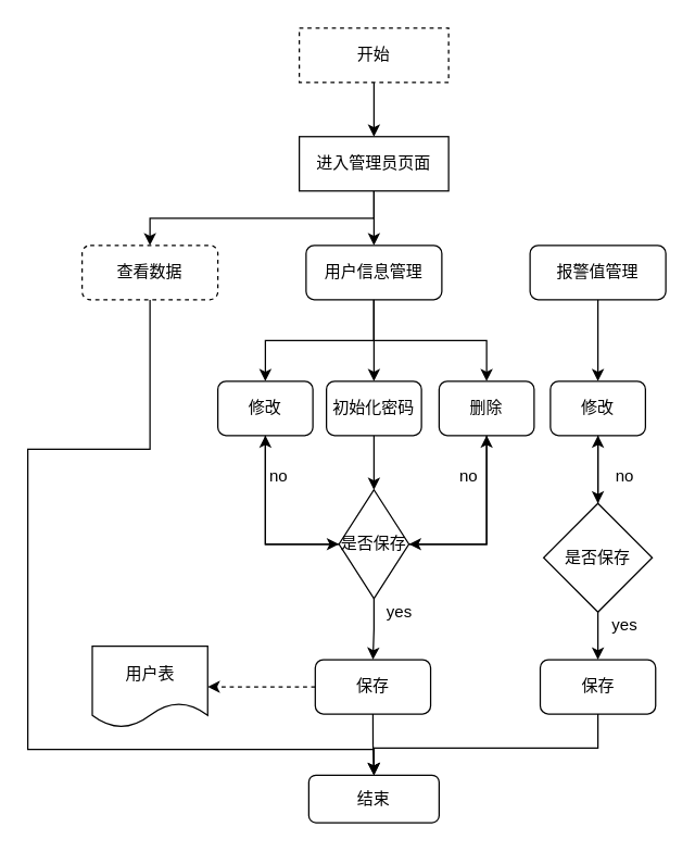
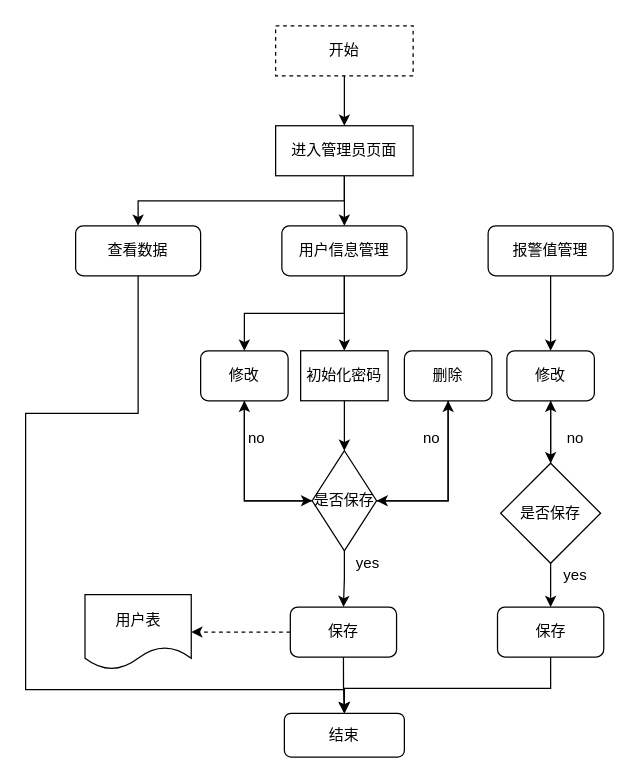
  <mxCell id="0" />
  <mxCell id="1" parent="0" />
  <mxCell id="2" style="edgeStyle=orthogonalEdgeStyle;rounded=0;orthogonalLoop=1;jettySize=auto;html=1;exitX=0.5;exitY=1;exitDx=0;exitDy=0;entryX=0.5;entryY=0;entryDx=0;entryDy=0;" edge="1" parent="1" source="3" target="6"><mxGeometry relative="1" as="geometry" /></mxCell>
  <mxCell id="3" value="开始" style="rounded=0;whiteSpace=wrap;html=1;dashed=1;" vertex="1" parent="1"><mxGeometry x="220" y="20" width="110" height="40" as="geometry" /></mxCell>
  <mxCell id="4" style="edgeStyle=orthogonalEdgeStyle;rounded=0;orthogonalLoop=1;jettySize=auto;html=1;exitX=0.5;exitY=1;exitDx=0;exitDy=0;entryX=0.5;entryY=0;entryDx=0;entryDy=0;" edge="1" parent="1" source="6" target="12"><mxGeometry relative="1" as="geometry" /></mxCell>
  <mxCell id="5" style="edgeStyle=orthogonalEdgeStyle;rounded=0;orthogonalLoop=1;jettySize=auto;html=1;exitX=0.5;exitY=1;exitDx=0;exitDy=0;entryX=0.5;entryY=0;entryDx=0;entryDy=0;" edge="1" parent="1" source="6" target="14"><mxGeometry relative="1" as="geometry" /></mxCell>
  <mxCell id="6" value="进入管理员页面" style="rounded=0;whiteSpace=wrap;html=1;" vertex="1" parent="1"><mxGeometry x="220" y="100" width="110" height="40" as="geometry" /></mxCell>
  <mxCell id="7" style="edgeStyle=orthogonalEdgeStyle;rounded=0;orthogonalLoop=1;jettySize=auto;html=1;exitX=0.5;exitY=1;exitDx=0;exitDy=0;entryX=0.5;entryY=0;entryDx=0;entryDy=0;" edge="1" parent="1" source="8" target="24"><mxGeometry relative="1" as="geometry" /></mxCell>
  <mxCell id="8" value="报警值管理" style="rounded=1;whiteSpace=wrap;html=1;" vertex="1" parent="1"><mxGeometry x="390" y="180" width="100" height="40" as="geometry" /></mxCell>
  <mxCell id="9" style="edgeStyle=orthogonalEdgeStyle;rounded=0;orthogonalLoop=1;jettySize=auto;html=1;exitX=0.5;exitY=1;exitDx=0;exitDy=0;entryX=0.5;entryY=0;entryDx=0;entryDy=0;" edge="1" parent="1" source="12" target="16"><mxGeometry relative="1" as="geometry" /></mxCell>
  <mxCell id="10" style="edgeStyle=orthogonalEdgeStyle;rounded=0;orthogonalLoop=1;jettySize=auto;html=1;exitX=0.5;exitY=1;exitDx=0;exitDy=0;entryX=0.5;entryY=0;entryDx=0;entryDy=0;" edge="1" parent="1" source="12" target="41"><mxGeometry relative="1" as="geometry" /></mxCell>
- <mxCell id="11" style="edgeStyle=orthogonalEdgeStyle;rounded=0;orthogonalLoop=1;jettySize=auto;html=1;exitX=0.5;exitY=1;exitDx=0;exitDy=0;entryX=0.5;entryY=0;entryDx=0;entryDy=0;" edge="1" parent="1" source="12" target="18"><mxGeometry relative="1" as="geometry" /></mxCell>
  <mxCell id="12" value="用户信息管理" style="rounded=1;whiteSpace=wrap;html=1;" vertex="1" parent="1"><mxGeometry x="225" y="180" width="100" height="40" as="geometry" /></mxCell>
  <mxCell id="13" style="edgeStyle=orthogonalEdgeStyle;rounded=0;orthogonalLoop=1;jettySize=auto;html=1;exitX=0.5;exitY=1;exitDx=0;exitDy=0;entryX=0.5;entryY=0;entryDx=0;entryDy=0;" edge="1" parent="1" source="14" target="39"><mxGeometry relative="1" as="geometry"><Array as="points"><mxPoint x="110" y="330" /><mxPoint x="20" y="330" /><mxPoint x="20" y="551" /><mxPoint x="275" y="551" /></Array></mxGeometry></mxCell>
- <mxCell id="14" value="查看数据" style="rounded=1;whiteSpace=wrap;html=1;dashed=1;" vertex="1" parent="1"><mxGeometry x="60" y="180" width="100" height="40" as="geometry" /></mxCell>
+ <mxCell id="14" value="查看数据" style="rounded=1;whiteSpace=wrap;html=1;" vertex="1" parent="1"><mxGeometry x="60" y="180" width="100" height="40" as="geometry" /></mxCell>
  <mxCell id="15" style="edgeStyle=orthogonalEdgeStyle;rounded=0;orthogonalLoop=1;jettySize=auto;html=1;exitX=0.5;exitY=1;exitDx=0;exitDy=0;entryX=0;entryY=0.5;entryDx=0;entryDy=0;" edge="1" parent="1" source="16" target="22"><mxGeometry relative="1" as="geometry"><mxPoint x="225" y="350" as="targetPoint" /></mxGeometry></mxCell>
  <mxCell id="16" value="修改" style="rounded=1;whiteSpace=wrap;html=1;" vertex="1" parent="1"><mxGeometry x="160" y="280" width="70" height="40" as="geometry" /></mxCell>
  <mxCell id="17" style="edgeStyle=orthogonalEdgeStyle;rounded=0;orthogonalLoop=1;jettySize=auto;html=1;exitX=0.5;exitY=1;exitDx=0;exitDy=0;entryX=1;entryY=0.5;entryDx=0;entryDy=0;" edge="1" parent="1" source="18" target="22"><mxGeometry relative="1" as="geometry" /></mxCell>
  <mxCell id="18" value="删除" style="rounded=1;whiteSpace=wrap;html=1;" vertex="1" parent="1"><mxGeometry x="323" y="280" width="70" height="40" as="geometry" /></mxCell>
  <mxCell id="19" style="edgeStyle=orthogonalEdgeStyle;rounded=0;orthogonalLoop=1;jettySize=auto;html=1;exitX=1;exitY=0.5;exitDx=0;exitDy=0;entryX=0.5;entryY=1;entryDx=0;entryDy=0;" edge="1" parent="1" source="22" target="18"><mxGeometry relative="1" as="geometry" /></mxCell>
  <mxCell id="20" style="edgeStyle=orthogonalEdgeStyle;rounded=0;orthogonalLoop=1;jettySize=auto;html=1;exitX=0;exitY=0.5;exitDx=0;exitDy=0;entryX=0.5;entryY=1;entryDx=0;entryDy=0;" edge="1" parent="1" source="22" target="16"><mxGeometry relative="1" as="geometry" /></mxCell>
  <mxCell id="21" style="edgeStyle=orthogonalEdgeStyle;rounded=0;orthogonalLoop=1;jettySize=auto;html=1;exitX=0.5;exitY=1;exitDx=0;exitDy=0;entryX=0.5;entryY=0;entryDx=0;entryDy=0;" edge="1" parent="1" source="22" target="34"><mxGeometry relative="1" as="geometry" /></mxCell>
  <mxCell id="22" value="是否保存" style="rhombus;whiteSpace=wrap;html=1;" vertex="1" parent="1"><mxGeometry x="249.25" y="360" width="51.5" height="80" as="geometry" /></mxCell>
  <mxCell id="23" style="edgeStyle=orthogonalEdgeStyle;rounded=0;orthogonalLoop=1;jettySize=auto;html=1;exitX=0.5;exitY=1;exitDx=0;exitDy=0;entryX=0.5;entryY=0;entryDx=0;entryDy=0;" edge="1" parent="1" source="24" target="27"><mxGeometry relative="1" as="geometry" /></mxCell>
  <mxCell id="24" value="修改" style="rounded=1;whiteSpace=wrap;html=1;" vertex="1" parent="1"><mxGeometry x="405" y="280" width="70" height="40" as="geometry" /></mxCell>
  <mxCell id="25" style="edgeStyle=orthogonalEdgeStyle;rounded=0;orthogonalLoop=1;jettySize=auto;html=1;exitX=0.5;exitY=0;exitDx=0;exitDy=0;entryX=0.5;entryY=1;entryDx=0;entryDy=0;" edge="1" parent="1" source="27" target="24"><mxGeometry relative="1" as="geometry" /></mxCell>
  <mxCell id="26" style="edgeStyle=orthogonalEdgeStyle;rounded=0;orthogonalLoop=1;jettySize=auto;html=1;exitX=0.5;exitY=1;exitDx=0;exitDy=0;entryX=0.5;entryY=0;entryDx=0;entryDy=0;" edge="1" parent="1" source="27" target="38"><mxGeometry relative="1" as="geometry" /></mxCell>
  <mxCell id="27" value="是否保存" style="rhombus;whiteSpace=wrap;html=1;" vertex="1" parent="1"><mxGeometry x="400" y="370" width="80" height="80" as="geometry" /></mxCell>
  <mxCell id="28" value="用户表" style="shape=document;whiteSpace=wrap;html=1;boundedLbl=1;" vertex="1" parent="1"><mxGeometry x="67.5" y="475" width="85" height="60" as="geometry" /></mxCell>
  <mxCell id="29" value="no" style="text;html=1;strokeColor=none;fillColor=none;align=center;verticalAlign=middle;whiteSpace=wrap;rounded=0;" vertex="1" parent="1"><mxGeometry x="440" y="340" width="40" height="20" as="geometry" /></mxCell>
  <mxCell id="30" value="no" style="text;html=1;strokeColor=none;fillColor=none;align=center;verticalAlign=middle;whiteSpace=wrap;rounded=0;" vertex="1" parent="1"><mxGeometry x="325" y="340" width="40" height="20" as="geometry" /></mxCell>
  <mxCell id="31" value="no" style="text;html=1;strokeColor=none;fillColor=none;align=center;verticalAlign=middle;whiteSpace=wrap;rounded=0;" vertex="1" parent="1"><mxGeometry x="185" y="340" width="40" height="20" as="geometry" /></mxCell>
  <mxCell id="32" style="edgeStyle=orthogonalEdgeStyle;rounded=0;orthogonalLoop=1;jettySize=auto;html=1;exitX=0;exitY=0.5;exitDx=0;exitDy=0;entryX=1;entryY=0.5;entryDx=0;entryDy=0;dashed=1;" edge="1" parent="1" source="34" target="28"><mxGeometry relative="1" as="geometry" /></mxCell>
  <mxCell id="33" style="edgeStyle=orthogonalEdgeStyle;rounded=0;orthogonalLoop=1;jettySize=auto;html=1;exitX=0.5;exitY=1;exitDx=0;exitDy=0;entryX=0.5;entryY=0;entryDx=0;entryDy=0;" edge="1" parent="1" source="34" target="39"><mxGeometry relative="1" as="geometry" /></mxCell>
  <mxCell id="34" value="保存" style="rounded=1;whiteSpace=wrap;html=1;fillColor=none;gradientColor=none;" vertex="1" parent="1"><mxGeometry x="231.75" y="485" width="85" height="40" as="geometry" /></mxCell>
  <mxCell id="35" value="yes" style="text;html=1;strokeColor=none;fillColor=none;align=center;verticalAlign=middle;whiteSpace=wrap;rounded=0;" vertex="1" parent="1"><mxGeometry x="274" y="440" width="40" height="20" as="geometry" /></mxCell>
  <mxCell id="36" value="yes" style="text;html=1;strokeColor=none;fillColor=none;align=center;verticalAlign=middle;whiteSpace=wrap;rounded=0;" vertex="1" parent="1"><mxGeometry x="440" y="450" width="40" height="20" as="geometry" /></mxCell>
  <mxCell id="37" style="edgeStyle=orthogonalEdgeStyle;rounded=0;orthogonalLoop=1;jettySize=auto;html=1;exitX=0.5;exitY=1;exitDx=0;exitDy=0;entryX=0.5;entryY=0;entryDx=0;entryDy=0;" edge="1" parent="1" source="38" target="39"><mxGeometry relative="1" as="geometry"><Array as="points"><mxPoint x="440" y="550" /><mxPoint x="275" y="550" /></Array></mxGeometry></mxCell>
  <mxCell id="38" value="保存" style="rounded=1;whiteSpace=wrap;html=1;fillColor=none;gradientColor=none;" vertex="1" parent="1"><mxGeometry x="397.5" y="485" width="85" height="40" as="geometry" /></mxCell>
  <mxCell id="39" value="结束" style="rounded=1;whiteSpace=wrap;html=1;fillColor=none;gradientColor=none;" vertex="1" parent="1"><mxGeometry x="227" y="570" width="96" height="35" as="geometry" /></mxCell>
  <mxCell id="40" style="edgeStyle=orthogonalEdgeStyle;rounded=0;orthogonalLoop=1;jettySize=auto;html=1;exitX=0.5;exitY=1;exitDx=0;exitDy=0;entryX=0.5;entryY=0;entryDx=0;entryDy=0;" edge="1" parent="1" source="41" target="22"><mxGeometry relative="1" as="geometry" /></mxCell>
- <mxCell id="41" value="初始化密码" style="rounded=1;whiteSpace=wrap;html=1;" vertex="1" parent="1"><mxGeometry x="240" y="280" width="70" height="40" as="geometry" /></mxCell>
+ <mxCell id="41" value="初始化密码" style="whiteSpace=wrap;html=1;rounded=0;" vertex="1" parent="1"><mxGeometry x="240" y="280" width="70" height="40" as="geometry" /></mxCell>
